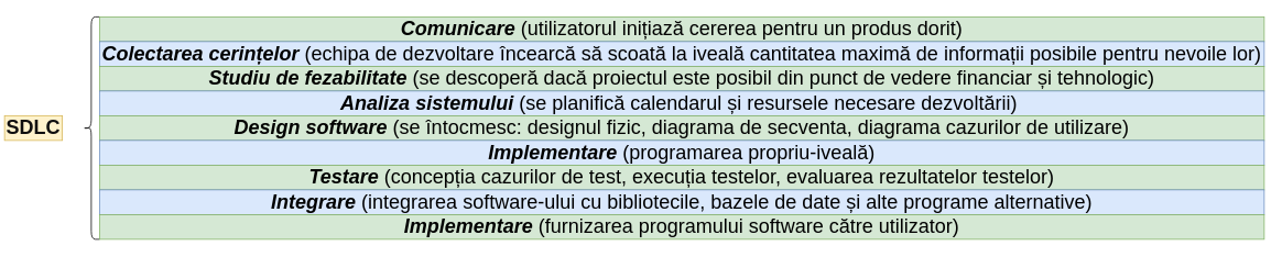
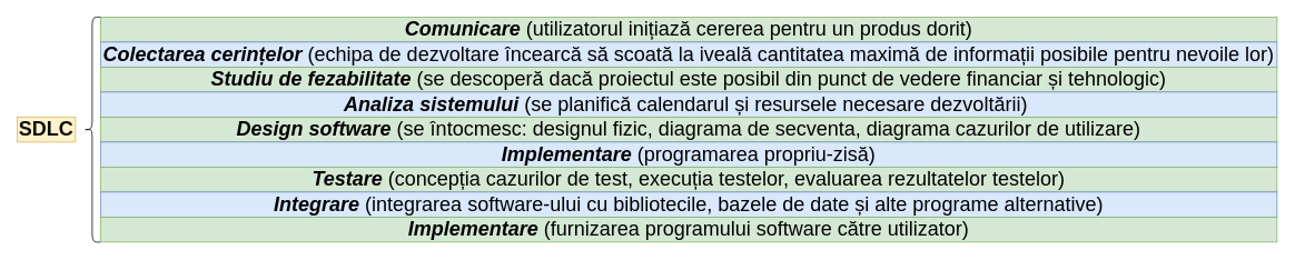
  <mxCell id="0" />
  <mxCell id="1" parent="0" />
- <mxCell id="2" value="&lt;b&gt;&lt;font style=&quot;color: light-dark(rgb(16, 15, 15), rgb(205, 205, 255)); font-size: 24px;&quot;&gt;SDLC&lt;/font&gt;&lt;/b&gt;" style="text;html=1;align=center;verticalAlign=middle;whiteSpace=wrap;rounded=0;fillColor=#fff2cc;strokeColor=#d6b656;" parent="1" vertex="1"><mxGeometry x="5" y="140" width="70" height="30" as="geometry" /></mxCell>
+ <mxCell id="2" value="&lt;b&gt;&lt;font style=&quot;color: light-dark(rgb(16, 15, 15), rgb(205, 205, 255)); font-size: 24px;&quot;&gt;SDLC&lt;/font&gt;&lt;/b&gt;" style="text;html=1;align=center;verticalAlign=middle;whiteSpace=wrap;rounded=0;fillColor=#fff2cc;strokeColor=#d6b656;" parent="1" vertex="1"><mxGeometry x="20" y="140" width="70" height="30" as="geometry" /></mxCell>
  <mxCell id="3" value="" style="shape=curlyBracket;whiteSpace=wrap;html=1;rounded=1;labelPosition=left;verticalLabelPosition=middle;align=right;verticalAlign=middle;size=0.5;" parent="1" vertex="1"><mxGeometry x="100" y="20" width="20" height="270" as="geometry" /></mxCell>
  <mxCell id="4" value="&lt;font style=&quot;font-size: 24px;&quot;&gt;&lt;b style=&quot;&quot;&gt;&lt;i style=&quot;&quot;&gt;Comunicare&lt;/i&gt;&lt;/b&gt;&amp;nbsp;(utilizatorul inițiază cererea pentru un produs dorit)&lt;/font&gt;" style="text;html=1;align=center;verticalAlign=middle;whiteSpace=wrap;rounded=0;fillColor=#d5e8d4;strokeColor=#82b366;" parent="1" vertex="1"><mxGeometry x="120" y="20" width="1410" height="30" as="geometry" /></mxCell>
  <mxCell id="5" value="&lt;font style=&quot;font-size: 24px;&quot;&gt;&lt;b style=&quot;&quot;&gt;&lt;i style=&quot;&quot;&gt;Colectarea cerințelor&lt;/i&gt;&lt;/b&gt;&amp;nbsp;(echipa de dezvoltare încearcă să scoată la iveală cantitatea maximă de informații posibile pentru nevoile lor)&lt;/font&gt;" style="text;html=1;align=center;verticalAlign=middle;whiteSpace=wrap;rounded=0;fillColor=#dae8fc;strokeColor=#6c8ebf;" parent="1" vertex="1"><mxGeometry x="120" y="50" width="1410" height="30" as="geometry" /></mxCell>
  <mxCell id="6" value="&lt;font style=&quot;font-size: 24px;&quot;&gt;&lt;b style=&quot;&quot;&gt;&lt;i style=&quot;&quot;&gt;Studiu de fezabilitate&lt;/i&gt;&lt;/b&gt; (se descoperă dacă proiectul este posibil din punct de vedere financiar și tehnologic)&lt;/font&gt;" style="text;html=1;align=center;verticalAlign=middle;whiteSpace=wrap;rounded=0;fillColor=#d5e8d4;strokeColor=#82b366;" parent="1" vertex="1"><mxGeometry x="120" y="80" width="1410" height="30" as="geometry" /></mxCell>
  <mxCell id="7" value="&lt;font style=&quot;font-size: 24px;&quot;&gt;&lt;b style=&quot;&quot;&gt;&lt;i style=&quot;&quot;&gt;Analiza sistemului&lt;/i&gt;&lt;/b&gt; (se planifică calendarul și resursele necesare dezvoltării)&amp;nbsp;&lt;/font&gt;" style="text;html=1;align=center;verticalAlign=middle;whiteSpace=wrap;rounded=0;fillColor=#dae8fc;strokeColor=#6c8ebf;" parent="1" vertex="1"><mxGeometry x="120" y="110" width="1410" height="30" as="geometry" /></mxCell>
  <mxCell id="8" value="&lt;font style=&quot;font-size: 24px;&quot;&gt;&lt;b style=&quot;&quot;&gt;&lt;i style=&quot;&quot;&gt;Design software&lt;/i&gt;&lt;/b&gt; (se întocmesc: designul fizic, diagrama de secventa, diagrama cazurilor de utilizare)&lt;/font&gt;" style="text;html=1;align=center;verticalAlign=middle;whiteSpace=wrap;rounded=0;fillColor=#d5e8d4;strokeColor=#82b366;" parent="1" vertex="1"><mxGeometry x="120" y="140" width="1410" height="30" as="geometry" /></mxCell>
- <mxCell id="9" value="&lt;font style=&quot;font-size: 24px;&quot;&gt;&lt;b style=&quot;&quot;&gt;&lt;i style=&quot;&quot;&gt;Implementare&lt;/i&gt;&lt;/b&gt; (programarea propriu-iveală)&lt;/font&gt;" style="text;html=1;align=center;verticalAlign=middle;whiteSpace=wrap;rounded=0;fillColor=#dae8fc;strokeColor=#6c8ebf;" parent="1" vertex="1"><mxGeometry x="120" y="170" width="1410" height="30" as="geometry" /></mxCell>
+ <mxCell id="9" value="&lt;font style=&quot;font-size: 24px;&quot;&gt;&lt;b style=&quot;&quot;&gt;&lt;i style=&quot;&quot;&gt;Implementare&lt;/i&gt;&lt;/b&gt; (programarea propriu-zisă)&lt;/font&gt;" style="text;html=1;align=center;verticalAlign=middle;whiteSpace=wrap;rounded=0;fillColor=#dae8fc;strokeColor=#6c8ebf;" parent="1" vertex="1"><mxGeometry x="120" y="170" width="1410" height="30" as="geometry" /></mxCell>
  <mxCell id="10" value="&lt;font style=&quot;font-size: 24px;&quot;&gt;&lt;b style=&quot;&quot;&gt;&lt;i style=&quot;&quot;&gt;Testare&lt;/i&gt;&lt;/b&gt; (concepția cazurilor de test, execuția testelor, evaluarea rezultatelor testelor)&lt;/font&gt;" style="text;html=1;align=center;verticalAlign=middle;whiteSpace=wrap;rounded=0;fillColor=#d5e8d4;strokeColor=#82b366;" parent="1" vertex="1"><mxGeometry x="120" y="200" width="1410" height="30" as="geometry" /></mxCell>
  <mxCell id="11" value="&lt;font style=&quot;font-size: 24px;&quot;&gt;&lt;b style=&quot;&quot;&gt;&lt;i style=&quot;&quot;&gt;Integrare&lt;/i&gt;&lt;/b&gt; (integrarea software-ului cu bibliotecile, bazele de date și alte programe alternative)&lt;/font&gt;" style="text;html=1;align=center;verticalAlign=middle;whiteSpace=wrap;rounded=0;fillColor=#dae8fc;strokeColor=#6c8ebf;" parent="1" vertex="1"><mxGeometry x="120" y="230" width="1410" height="30" as="geometry" /></mxCell>
  <mxCell id="12" value="&lt;font style=&quot;font-size: 24px;&quot;&gt;&lt;b style=&quot;&quot;&gt;&lt;i style=&quot;&quot;&gt;Implementare &lt;/i&gt;&lt;/b&gt;(furnizarea programului software către utilizator)&lt;/font&gt;" style="text;html=1;align=center;verticalAlign=middle;whiteSpace=wrap;rounded=0;fillColor=#d5e8d4;strokeColor=#82b366;" parent="1" vertex="1"><mxGeometry x="120" y="260" width="1410" height="30" as="geometry" /></mxCell>
